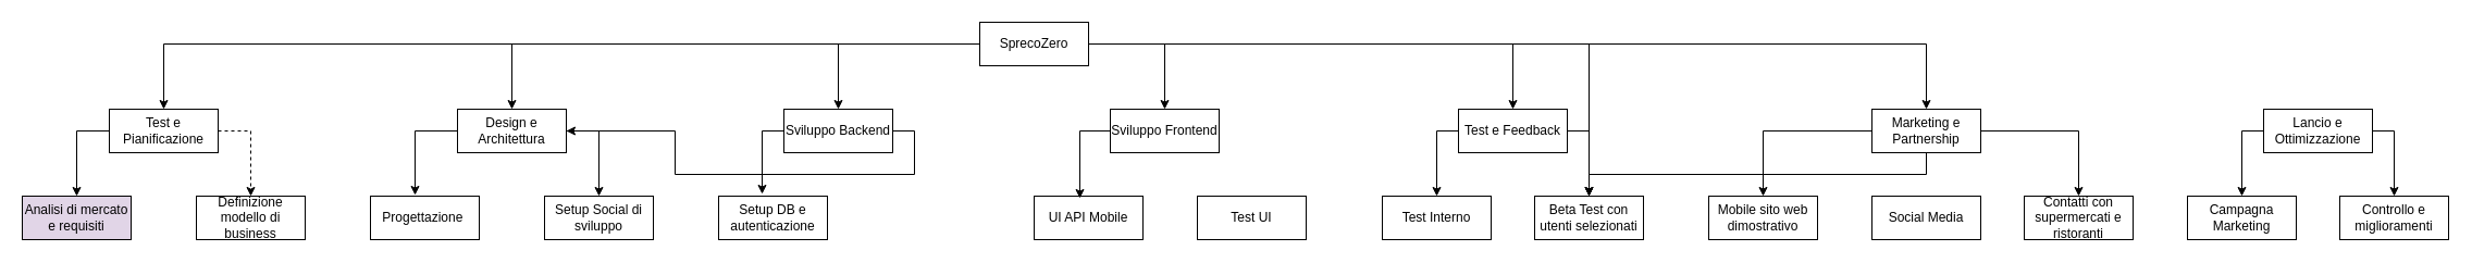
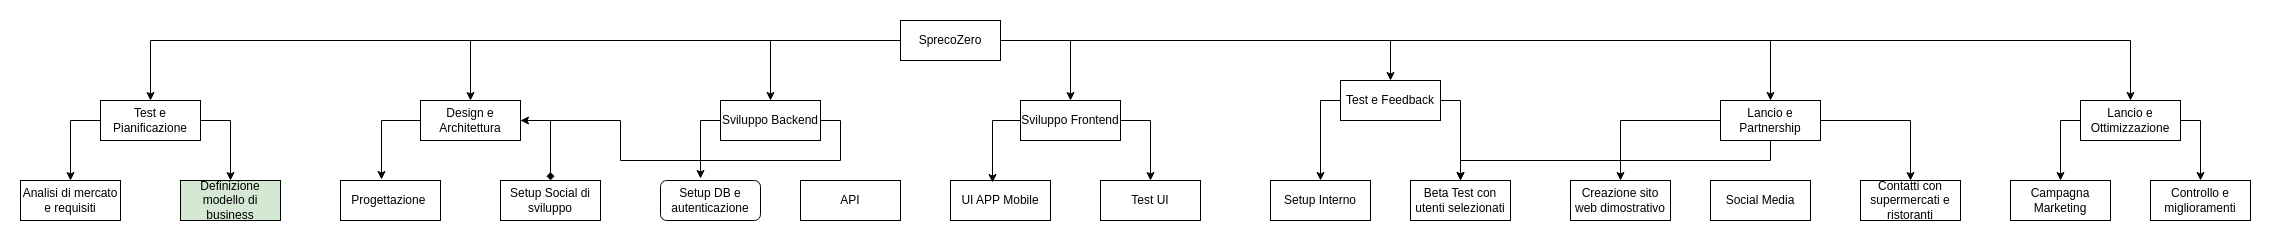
  <mxCell id="0" />
  <mxCell id="1" parent="0" />
  <mxCell id="2" style="edgeStyle=orthogonalEdgeStyle;rounded=0;orthogonalLoop=1;jettySize=auto;html=1;exitX=0;exitY=0.5;exitDx=0;exitDy=0;entryX=0.5;entryY=0;entryDx=0;entryDy=0;" edge="1" parent="1" source="9" target="16"><mxGeometry relative="1" as="geometry" /></mxCell>
  <mxCell id="3" style="edgeStyle=orthogonalEdgeStyle;rounded=0;orthogonalLoop=1;jettySize=auto;html=1;exitX=0;exitY=0.5;exitDx=0;exitDy=0;entryX=0.5;entryY=0;entryDx=0;entryDy=0;" edge="1" parent="1" source="9" target="13"><mxGeometry relative="1" as="geometry" /></mxCell>
  <mxCell id="4" style="edgeStyle=orthogonalEdgeStyle;rounded=0;orthogonalLoop=1;jettySize=auto;html=1;exitX=0;exitY=0.5;exitDx=0;exitDy=0;entryX=0.5;entryY=0;entryDx=0;entryDy=0;" edge="1" parent="1" source="9" target="18"><mxGeometry relative="1" as="geometry" /></mxCell>
  <mxCell id="5" style="edgeStyle=orthogonalEdgeStyle;rounded=0;orthogonalLoop=1;jettySize=auto;html=1;exitX=1;exitY=0.5;exitDx=0;exitDy=0;entryX=0.5;entryY=0;entryDx=0;entryDy=0;" edge="1" parent="1" source="9" target="11"><mxGeometry relative="1" as="geometry" /></mxCell>
  <mxCell id="6" style="edgeStyle=orthogonalEdgeStyle;rounded=0;orthogonalLoop=1;jettySize=auto;html=1;exitX=1;exitY=0.5;exitDx=0;exitDy=0;" edge="1" parent="1" source="9" target="21"><mxGeometry relative="1" as="geometry" /></mxCell>
  <mxCell id="7" style="edgeStyle=orthogonalEdgeStyle;rounded=0;orthogonalLoop=1;jettySize=auto;html=1;exitX=1;exitY=0.5;exitDx=0;exitDy=0;entryX=0.5;entryY=0;entryDx=0;entryDy=0;" edge="1" parent="1" source="9" target="25"><mxGeometry relative="1" as="geometry" /></mxCell>
- <mxCell id="8" style="edgeStyle=orthogonalEdgeStyle;rounded=0;orthogonalLoop=1;jettySize=auto;html=1;exitX=1;exitY=0.5;exitDx=0;exitDy=0;" edge="1" parent="1" source="9" target="38"><mxGeometry relative="1" as="geometry" /></mxCell>
+ <mxCell id="8" style="edgeStyle=orthogonalEdgeStyle;rounded=0;orthogonalLoop=1;jettySize=auto;html=1;exitX=1;exitY=0.5;exitDx=0;exitDy=0;entryX=0.5;entryY=0;entryDx=0;entryDy=0;" edge="1" parent="1" source="9" target="28"><mxGeometry relative="1" as="geometry" /></mxCell>
  <mxCell id="9" value="SprecoZero" style="whiteSpace=wrap;html=1;align=center;" vertex="1" parent="1"><mxGeometry x="900" y="20" width="100" height="40" as="geometry" /></mxCell>
+ <mxCell id="10" style="edgeStyle=orthogonalEdgeStyle;rounded=0;orthogonalLoop=1;jettySize=auto;html=1;exitX=1;exitY=0.5;exitDx=0;exitDy=0;entryX=0.5;entryY=0;entryDx=0;entryDy=0;" edge="1" parent="1" source="11" target="36"><mxGeometry relative="1" as="geometry" /></mxCell>
  <mxCell id="11" value="Sviluppo Frontend" style="whiteSpace=wrap;html=1;align=center;" vertex="1" parent="1"><mxGeometry x="1020" y="100" width="100" height="40" as="geometry" /></mxCell>
- <mxCell id="12" style="edgeStyle=orthogonalEdgeStyle;rounded=0;orthogonalLoop=1;jettySize=auto;html=1;exitX=1;exitY=0.5;exitDx=0;exitDy=0;entryX=0.5;entryY=0;entryDx=0;entryDy=0;" edge="1" parent="1" source="13" target="32"><mxGeometry relative="1" as="geometry" /></mxCell>
+ <mxCell id="12" style="edgeStyle=orthogonalEdgeStyle;rounded=0;orthogonalLoop=1;jettySize=auto;html=1;exitX=1;exitY=0.5;exitDx=0;exitDy=0;entryX=0.5;entryY=0;entryDx=0;entryDy=0;endArrow=diamond;" edge="1" parent="1" source="13" target="32"><mxGeometry relative="1" as="geometry" /></mxCell>
  <mxCell id="13" value="Design e Architettura" style="whiteSpace=wrap;html=1;align=center;" vertex="1" parent="1"><mxGeometry x="420" y="100" width="100" height="40" as="geometry" /></mxCell>
  <mxCell id="14" style="edgeStyle=orthogonalEdgeStyle;rounded=0;orthogonalLoop=1;jettySize=auto;html=1;exitX=0;exitY=0.5;exitDx=0;exitDy=0;entryX=0.5;entryY=0;entryDx=0;entryDy=0;" edge="1" parent="1" source="16" target="29"><mxGeometry relative="1" as="geometry" /></mxCell>
- <mxCell id="15" style="edgeStyle=orthogonalEdgeStyle;rounded=0;orthogonalLoop=1;jettySize=auto;html=1;exitX=1;exitY=0.5;exitDx=0;exitDy=0;dashed=1;" edge="1" parent="1" source="16" target="30"><mxGeometry relative="1" as="geometry" /></mxCell>
+ <mxCell id="15" style="edgeStyle=orthogonalEdgeStyle;rounded=0;orthogonalLoop=1;jettySize=auto;html=1;exitX=1;exitY=0.5;exitDx=0;exitDy=0;" edge="1" parent="1" source="16" target="30"><mxGeometry relative="1" as="geometry" /></mxCell>
  <mxCell id="16" value="Test e Pianificazione" style="whiteSpace=wrap;html=1;align=center;" vertex="1" parent="1"><mxGeometry x="100" y="100" width="100" height="40" as="geometry" /></mxCell>
  <mxCell id="17" style="edgeStyle=orthogonalEdgeStyle;rounded=0;orthogonalLoop=1;jettySize=auto;html=1;exitX=1;exitY=0.5;exitDx=0;exitDy=0;" edge="1" parent="1" source="18" target="13"><mxGeometry relative="1" as="geometry" /></mxCell>
  <mxCell id="18" value="Sviluppo Backend" style="whiteSpace=wrap;html=1;align=center;" vertex="1" parent="1"><mxGeometry x="720" y="100" width="100" height="40" as="geometry" /></mxCell>
  <mxCell id="19" style="edgeStyle=orthogonalEdgeStyle;rounded=0;orthogonalLoop=1;jettySize=auto;html=1;exitX=0;exitY=0.5;exitDx=0;exitDy=0;entryX=0.5;entryY=0;entryDx=0;entryDy=0;" edge="1" parent="1" source="21" target="37"><mxGeometry relative="1" as="geometry" /></mxCell>
  <mxCell id="20" style="edgeStyle=orthogonalEdgeStyle;rounded=0;orthogonalLoop=1;jettySize=auto;html=1;exitX=1;exitY=0.5;exitDx=0;exitDy=0;entryX=0.5;entryY=0;entryDx=0;entryDy=0;" edge="1" parent="1" source="21" target="38"><mxGeometry relative="1" as="geometry" /></mxCell>
- <mxCell id="21" value="Test e Feedback" style="whiteSpace=wrap;html=1;align=center;" vertex="1" parent="1"><mxGeometry x="1340" y="100" width="100" height="40" as="geometry" /></mxCell>
+ <mxCell id="21" value="Test e Feedback" style="whiteSpace=wrap;html=1;align=center;" vertex="1" parent="1"><mxGeometry x="1340" y="80" width="100" height="40" as="geometry" /></mxCell>
  <mxCell id="22" style="edgeStyle=orthogonalEdgeStyle;rounded=0;orthogonalLoop=1;jettySize=auto;html=1;exitX=0;exitY=0.5;exitDx=0;exitDy=0;entryX=0.5;entryY=0;entryDx=0;entryDy=0;" edge="1" parent="1" source="25" target="39"><mxGeometry relative="1" as="geometry" /></mxCell>
  <mxCell id="23" style="edgeStyle=orthogonalEdgeStyle;rounded=0;orthogonalLoop=1;jettySize=auto;html=1;exitX=0.5;exitY=1;exitDx=0;exitDy=0;" edge="1" parent="1" source="25" target="38"><mxGeometry relative="1" as="geometry" /></mxCell>
  <mxCell id="24" style="edgeStyle=orthogonalEdgeStyle;rounded=0;orthogonalLoop=1;jettySize=auto;html=1;exitX=1;exitY=0.5;exitDx=0;exitDy=0;entryX=0.5;entryY=0;entryDx=0;entryDy=0;" edge="1" parent="1" source="25" target="41"><mxGeometry relative="1" as="geometry" /></mxCell>
- <mxCell id="25" value="Marketing e Partnership" style="whiteSpace=wrap;html=1;align=center;" vertex="1" parent="1"><mxGeometry x="1720" y="100" width="100" height="40" as="geometry" /></mxCell>
+ <mxCell id="25" value="Lancio e Partnership" style="whiteSpace=wrap;html=1;align=center;" vertex="1" parent="1"><mxGeometry x="1720" y="100" width="100" height="40" as="geometry" /></mxCell>
  <mxCell id="26" style="edgeStyle=orthogonalEdgeStyle;rounded=0;orthogonalLoop=1;jettySize=auto;html=1;exitX=0;exitY=0.5;exitDx=0;exitDy=0;entryX=0.5;entryY=0;entryDx=0;entryDy=0;" edge="1" parent="1" source="28" target="42"><mxGeometry relative="1" as="geometry" /></mxCell>
  <mxCell id="27" style="edgeStyle=orthogonalEdgeStyle;rounded=0;orthogonalLoop=1;jettySize=auto;html=1;exitX=1;exitY=0.5;exitDx=0;exitDy=0;entryX=0.5;entryY=0;entryDx=0;entryDy=0;" edge="1" parent="1" source="28" target="43"><mxGeometry relative="1" as="geometry" /></mxCell>
  <mxCell id="28" value="Lancio e Ottimizzazione" style="whiteSpace=wrap;html=1;align=center;" vertex="1" parent="1"><mxGeometry x="2080" y="100" width="100" height="40" as="geometry" /></mxCell>
- <mxCell id="29" value="Analisi di mercato e requisiti" style="whiteSpace=wrap;html=1;align=center;fillColor=#e1d5e7;" vertex="1" parent="1"><mxGeometry x="20" y="180" width="100" height="40" as="geometry" /></mxCell>
- <mxCell id="30" value="Definizione modello di business" style="whiteSpace=wrap;html=1;align=center;" vertex="1" parent="1"><mxGeometry x="180" y="180" width="100" height="40" as="geometry" /></mxCell>
+ <mxCell id="29" value="Analisi di mercato e requisiti" style="whiteSpace=wrap;html=1;align=center;" vertex="1" parent="1"><mxGeometry x="20" y="180" width="100" height="40" as="geometry" /></mxCell>
+ <mxCell id="30" value="Definizione modello di business" style="whiteSpace=wrap;html=1;align=center;fillColor=#d5e8d4;" vertex="1" parent="1"><mxGeometry x="180" y="180" width="100" height="40" as="geometry" /></mxCell>
  <mxCell id="31" value="Progettazione&amp;nbsp;" style="whiteSpace=wrap;html=1;align=center;" vertex="1" parent="1"><mxGeometry x="340" y="180" width="100" height="40" as="geometry" /></mxCell>
  <mxCell id="32" value="Setup Social di sviluppo" style="whiteSpace=wrap;html=1;align=center;" vertex="1" parent="1"><mxGeometry x="500" y="180" width="100" height="40" as="geometry" /></mxCell>
- <mxCell id="33" value="Setup DB e autenticazione" style="whiteSpace=wrap;html=1;align=center;" vertex="1" parent="1"><mxGeometry x="660" y="180" width="100" height="40" as="geometry" /></mxCell>
- <mxCell id="35" value="UI API Mobile" style="whiteSpace=wrap;html=1;align=center;" vertex="1" parent="1"><mxGeometry x="950" y="180" width="100" height="40" as="geometry" /></mxCell>
+ <mxCell id="33" value="Setup DB e autenticazione" style="whiteSpace=wrap;html=1;align=center;rounded=1;" vertex="1" parent="1"><mxGeometry x="660" y="180" width="100" height="40" as="geometry" /></mxCell>
+ <mxCell id="34" value="API" style="whiteSpace=wrap;html=1;align=center;" vertex="1" parent="1"><mxGeometry x="800" y="180" width="100" height="40" as="geometry" /></mxCell>
+ <mxCell id="35" value="UI APP Mobile" style="whiteSpace=wrap;html=1;align=center;" vertex="1" parent="1"><mxGeometry x="950" y="180" width="100" height="40" as="geometry" /></mxCell>
  <mxCell id="36" value="Test UI" style="whiteSpace=wrap;html=1;align=center;" vertex="1" parent="1"><mxGeometry x="1100" y="180" width="100" height="40" as="geometry" /></mxCell>
- <mxCell id="37" value="Test Interno" style="whiteSpace=wrap;html=1;align=center;" vertex="1" parent="1"><mxGeometry x="1270" y="180" width="100" height="40" as="geometry" /></mxCell>
+ <mxCell id="37" value="Setup Interno" style="whiteSpace=wrap;html=1;align=center;" vertex="1" parent="1"><mxGeometry x="1270" y="180" width="100" height="40" as="geometry" /></mxCell>
  <mxCell id="38" value="Beta Test con utenti selezionati" style="whiteSpace=wrap;html=1;align=center;" vertex="1" parent="1"><mxGeometry x="1410" y="180" width="100" height="40" as="geometry" /></mxCell>
- <mxCell id="39" value="Mobile sito web dimostrativo" style="whiteSpace=wrap;html=1;align=center;" vertex="1" parent="1"><mxGeometry x="1570" y="180" width="100" height="40" as="geometry" /></mxCell>
- <mxCell id="40" value="Social Media" style="whiteSpace=wrap;html=1;align=center;" vertex="1" parent="1"><mxGeometry x="1720" y="180" width="100" height="40" as="geometry" /></mxCell>
+ <mxCell id="39" value="Creazione sito web dimostrativo" style="whiteSpace=wrap;html=1;align=center;" vertex="1" parent="1"><mxGeometry x="1570" y="180" width="100" height="40" as="geometry" /></mxCell>
+ <mxCell id="40" value="Social Media" style="whiteSpace=wrap;html=1;align=center;" vertex="1" parent="1"><mxGeometry x="1710" y="180" width="100" height="40" as="geometry" /></mxCell>
  <mxCell id="41" value="Contatti con supermercati e ristoranti" style="whiteSpace=wrap;html=1;align=center;" vertex="1" parent="1"><mxGeometry x="1860" y="180" width="100" height="40" as="geometry" /></mxCell>
  <mxCell id="42" value="Campagna Marketing" style="whiteSpace=wrap;html=1;align=center;" vertex="1" parent="1"><mxGeometry x="2010" y="180" width="100" height="40" as="geometry" /></mxCell>
  <mxCell id="43" value="Controllo e miglioramenti" style="whiteSpace=wrap;html=1;align=center;" vertex="1" parent="1"><mxGeometry x="2150" y="180" width="100" height="40" as="geometry" /></mxCell>
  <mxCell id="44" style="edgeStyle=orthogonalEdgeStyle;rounded=0;orthogonalLoop=1;jettySize=auto;html=1;exitX=0;exitY=0.5;exitDx=0;exitDy=0;entryX=0.41;entryY=-0.025;entryDx=0;entryDy=0;entryPerimeter=0;" edge="1" parent="1" source="13" target="31"><mxGeometry relative="1" as="geometry" /></mxCell>
  <mxCell id="45" style="edgeStyle=orthogonalEdgeStyle;rounded=0;orthogonalLoop=1;jettySize=auto;html=1;exitX=0;exitY=0.5;exitDx=0;exitDy=0;entryX=0.4;entryY=-0.05;entryDx=0;entryDy=0;entryPerimeter=0;" edge="1" parent="1" source="18" target="33"><mxGeometry relative="1" as="geometry" /></mxCell>
  <mxCell id="46" style="edgeStyle=orthogonalEdgeStyle;rounded=0;orthogonalLoop=1;jettySize=auto;html=1;exitX=0;exitY=0.5;exitDx=0;exitDy=0;entryX=0.42;entryY=0.05;entryDx=0;entryDy=0;entryPerimeter=0;" edge="1" parent="1" source="11" target="35"><mxGeometry relative="1" as="geometry" /></mxCell>
